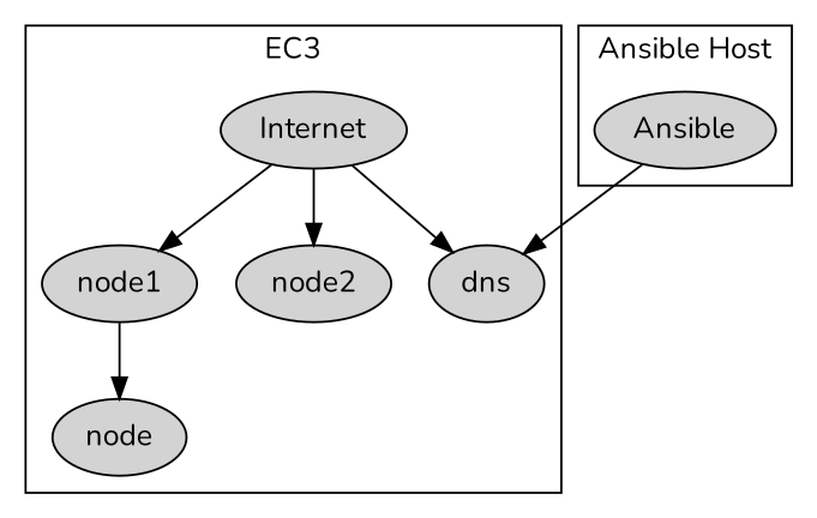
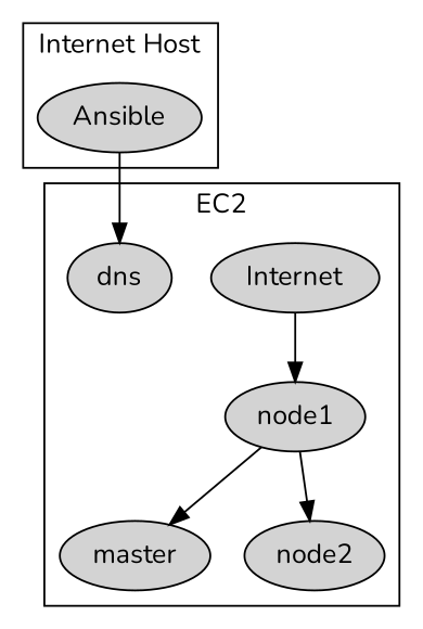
  digraph {
    fontname=Nunito
    node [fontname=Nunito style=filled]
    edge [fontname=Nunito]
    Internet
    dns
-   master [label="node"]
+   master
    node1
    node2
    Ansible
    subgraph cluster_1 {
-     label=EC3
+     label=EC2
      Internet
      dns
      master
      node1
      node2
    }
    subgraph cluster_2 {
-     label="Ansible Host"
+     label="Internet Host"
      Ansible
    }
-   Internet -> dns
    Internet -> node1
-   Internet -> node2
+   node1 -> node2
    node1 -> master
    Ansible -> dns
  }
